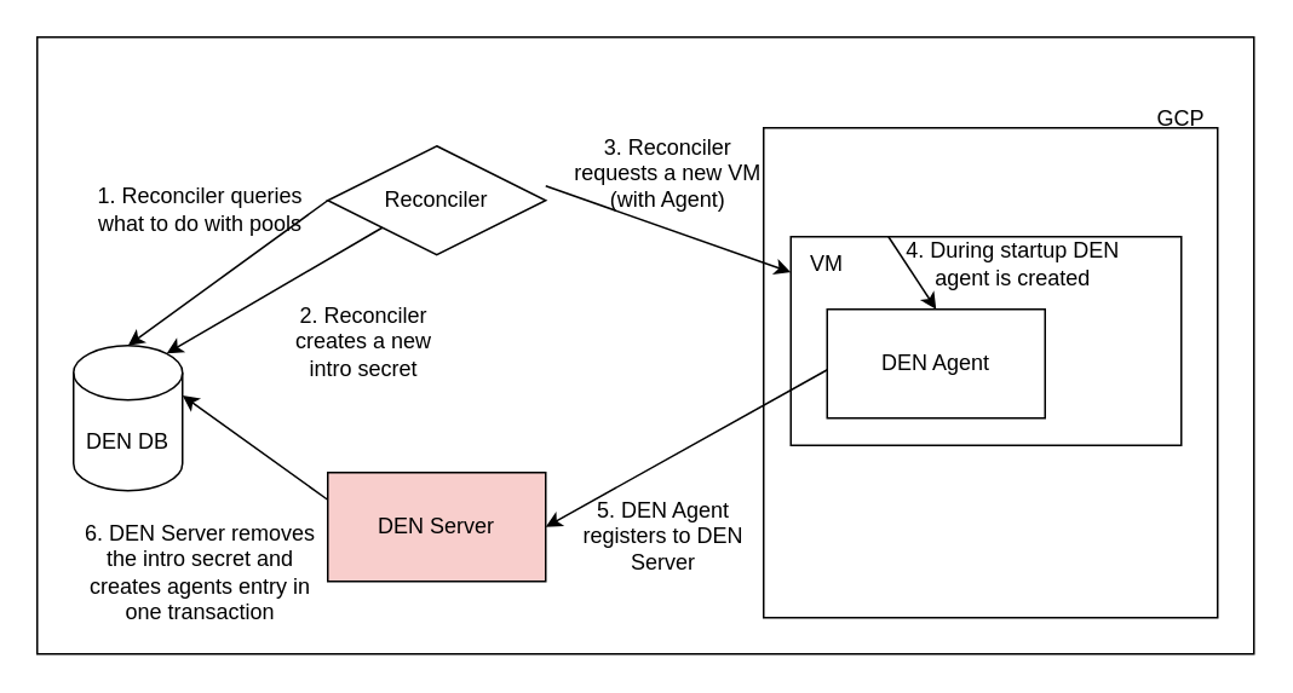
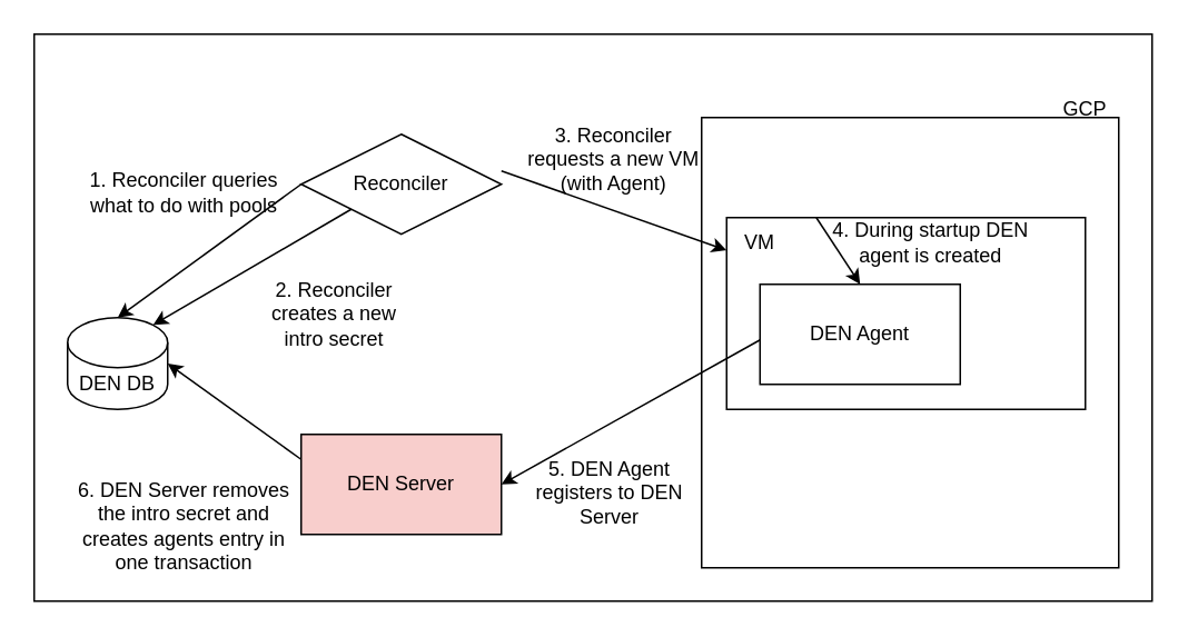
  <mxCell id="0" />
  <mxCell id="1" parent="0" />
  <mxCell id="2" value="" style="rounded=0;whiteSpace=wrap;html=1;" vertex="1" parent="1"><mxGeometry x="20" y="20" width="670" height="340" as="geometry" /></mxCell>
- <mxCell id="3" value="DEN DB" style="shape=cylinder3;whiteSpace=wrap;html=1;boundedLbl=1;backgroundOutline=1;size=15;" vertex="1" parent="1"><mxGeometry x="40" y="190" width="60" height="80" as="geometry" /></mxCell>
+ <mxCell id="3" value="DEN DB" style="shape=cylinder3;whiteSpace=wrap;html=1;boundedLbl=1;backgroundOutline=1;size=15;" vertex="1" parent="1"><mxGeometry x="40" y="190" width="60" height="55" as="geometry" /></mxCell>
  <mxCell id="4" value="Reconciler" style="rhombus;whiteSpace=wrap;html=1;" vertex="1" parent="1"><mxGeometry x="180" y="80" width="120" height="60" as="geometry" /></mxCell>
  <mxCell id="5" value="" style="rounded=0;whiteSpace=wrap;html=1;" vertex="1" parent="1"><mxGeometry x="420" y="70" width="250" height="270" as="geometry" /></mxCell>
  <mxCell id="6" value="GCP" style="text;html=1;strokeColor=none;fillColor=none;align=center;verticalAlign=middle;whiteSpace=wrap;rounded=0;" vertex="1" parent="1"><mxGeometry x="620" y="50" width="60" height="30" as="geometry" /></mxCell>
  <mxCell id="7" value="" style="rounded=0;whiteSpace=wrap;html=1;" vertex="1" parent="1"><mxGeometry x="435" y="130" width="215" height="115" as="geometry" /></mxCell>
  <mxCell id="8" value="DEN Server" style="rounded=0;whiteSpace=wrap;html=1;fillColor=#f8cecc;" vertex="1" parent="1"><mxGeometry x="180" y="260" width="120" height="60" as="geometry" /></mxCell>
  <mxCell id="9" value="DEN Agent" style="rounded=0;whiteSpace=wrap;html=1;" vertex="1" parent="1"><mxGeometry x="455" y="170" width="120" height="60" as="geometry" /></mxCell>
  <mxCell id="10" value="VM" style="text;html=1;strokeColor=none;fillColor=none;align=center;verticalAlign=middle;whiteSpace=wrap;rounded=0;" vertex="1" parent="1"><mxGeometry x="425" y="130" width="60" height="30" as="geometry" /></mxCell>
  <mxCell id="11" value="" style="endArrow=classic;html=1;rounded=0;exitX=0;exitY=0.5;exitDx=0;exitDy=0;entryX=0.5;entryY=0;entryDx=0;entryDy=0;entryPerimeter=0;" edge="1" parent="1" source="4" target="3"><mxGeometry width="50" height="50" relative="1" as="geometry"><mxPoint x="260" y="370" as="sourcePoint" /><mxPoint x="310" y="320" as="targetPoint" /></mxGeometry></mxCell>
  <mxCell id="12" value="1. Reconciler queries what to do with pools" style="text;html=1;strokeColor=none;fillColor=none;align=center;verticalAlign=middle;whiteSpace=wrap;rounded=0;" vertex="1" parent="1"><mxGeometry x="50" y="100" width="120" height="30" as="geometry" /></mxCell>
  <mxCell id="13" value="" style="endArrow=classic;html=1;rounded=0;exitX=0;exitY=1;exitDx=0;exitDy=0;entryX=0.855;entryY=0;entryDx=0;entryDy=4.35;entryPerimeter=0;" edge="1" parent="1" source="4" target="3"><mxGeometry width="50" height="50" relative="1" as="geometry"><mxPoint x="260" y="350" as="sourcePoint" /><mxPoint x="310" y="300" as="targetPoint" /></mxGeometry></mxCell>
  <mxCell id="14" value="2. Reconciler creates a new intro secret" style="text;html=1;strokeColor=none;fillColor=none;align=center;verticalAlign=middle;whiteSpace=wrap;rounded=0;" vertex="1" parent="1"><mxGeometry x="150" y="172.5" width="100" height="30" as="geometry" /></mxCell>
  <mxCell id="15" value="" style="endArrow=classic;html=1;rounded=0;exitX=1;exitY=0.367;exitDx=0;exitDy=0;exitPerimeter=0;" edge="1" parent="1" source="4" target="7"><mxGeometry width="50" height="50" relative="1" as="geometry"><mxPoint x="260" y="320" as="sourcePoint" /><mxPoint x="310" y="270" as="targetPoint" /></mxGeometry></mxCell>
  <mxCell id="16" value="3. Reconciler requests a new VM (with Agent)" style="text;html=1;strokeColor=none;fillColor=none;align=center;verticalAlign=middle;whiteSpace=wrap;rounded=0;" vertex="1" parent="1"><mxGeometry x="315" y="80" width="105" height="30" as="geometry" /></mxCell>
  <mxCell id="17" value="" style="endArrow=classic;html=1;rounded=0;exitX=0.25;exitY=0;exitDx=0;exitDy=0;entryX=0.5;entryY=0;entryDx=0;entryDy=0;" edge="1" parent="1" source="7" target="9"><mxGeometry width="50" height="50" relative="1" as="geometry"><mxPoint x="260" y="280" as="sourcePoint" /><mxPoint x="310" y="230" as="targetPoint" /></mxGeometry></mxCell>
  <mxCell id="18" value="4. During startup DEN agent is created" style="text;html=1;strokeColor=none;fillColor=none;align=center;verticalAlign=middle;whiteSpace=wrap;rounded=0;" vertex="1" parent="1"><mxGeometry x="485" y="130" width="145" height="30" as="geometry" /></mxCell>
  <mxCell id="19" value="" style="endArrow=classic;html=1;rounded=0;exitX=0.003;exitY=0.553;exitDx=0;exitDy=0;exitPerimeter=0;entryX=1;entryY=0.5;entryDx=0;entryDy=0;" edge="1" parent="1" source="9" target="8"><mxGeometry width="50" height="50" relative="1" as="geometry"><mxPoint x="390" y="210" as="sourcePoint" /><mxPoint x="440" y="160" as="targetPoint" /></mxGeometry></mxCell>
  <mxCell id="20" value="5. DEN Agent registers to DEN Server" style="text;html=1;strokeColor=none;fillColor=none;align=center;verticalAlign=middle;whiteSpace=wrap;rounded=0;" vertex="1" parent="1"><mxGeometry x="305" y="280" width="120" height="30" as="geometry" /></mxCell>
  <mxCell id="21" value="" style="endArrow=classic;html=1;rounded=0;exitX=0;exitY=0.25;exitDx=0;exitDy=0;entryX=1;entryY=0;entryDx=0;entryDy=27.5;entryPerimeter=0;" edge="1" parent="1" source="8" target="3"><mxGeometry width="50" height="50" relative="1" as="geometry"><mxPoint x="230" y="220" as="sourcePoint" /><mxPoint x="280" y="170" as="targetPoint" /></mxGeometry></mxCell>
  <mxCell id="22" value="6. DEN Server removes the intro secret and creates agents entry in one transaction" style="text;html=1;strokeColor=none;fillColor=none;align=center;verticalAlign=middle;whiteSpace=wrap;rounded=0;" vertex="1" parent="1"><mxGeometry x="40" y="300" width="140" height="30" as="geometry" /></mxCell>
